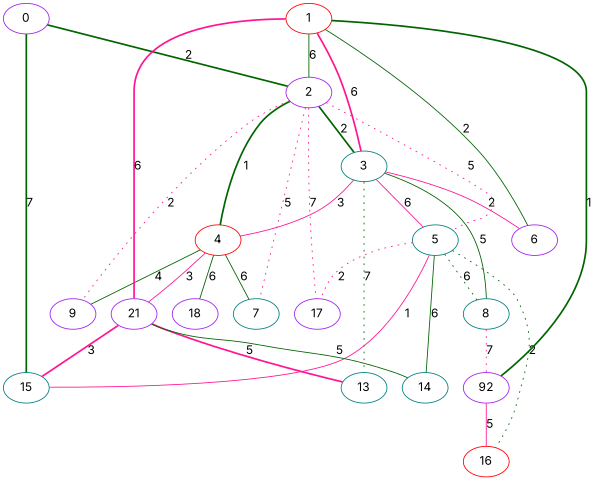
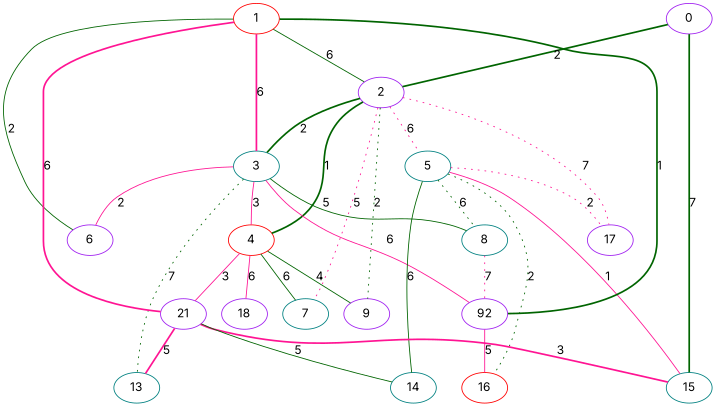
  graph {
    fontname=Inter
    node [color=purple fontname=Inter habit=5 x=5 y=3]
    edge [color=darkgreen fontname=Inter style=solid weight=6]
    0 [habit=9 x=2]
    2 [habit=10 x=4 y=5]
    15 [base=2 color=teal habit=4 y=2]
    3 [color=teal habit=2 x=7 y=6]
    4 [color=red y=6]
    5 [color=teal x=4]
    7 [color=teal habit=9 x=1 y=7]
    9
    17 [habit=3 x=2 y=2]
    1 [color=red x=6 y=7]
    6 [habit=6 x=8 y=7]
    n12 [habit=2 label=21 x=7 y=4]
    n13 [habit=7 label=92 x=3 y=8]
    8 [color=teal habit=8 y=8]
    13 [color=teal habit=1 x=10 y=4]
    14 [color=teal habit=1 x=7 y=1]
    16 [color=red habit=7 x=1 y=5]
    18 [habit=1 y=10]
    0 -- 2 [label=2 style=bold weight=2]
    0 -- 15 [label=7 style=bold weight=7]
    2 -- 3 [label=2 style=bold weight=2]
    2 -- 4 [label=1 style=bold weight=1]
-   2 -- 5 [color=deeppink label=5 style=dotted]
+   2 -- 5 [color=deeppink label=6 style=dotted]
    2 -- 7 [color=deeppink label=5 style=dotted weight=5]
-   2 -- 9 [color=deeppink label=2 style=dotted weight=2]
+   2 -- 9 [label=2 style=dotted weight=2]
    2 -- 17 [color=deeppink label=7 style=dotted weight=7]
    3 -- 4 [color=deeppink label=3 weight=3]
-   3 -- 5 [color=deeppink label=6]
+   3 -- n13 [color=deeppink label=6]
    3 -- 6 [color=deeppink label=2 weight=2]
    3 -- 8 [label=5 weight=5]
    3 -- 13 [label=7 style=dotted weight=7]
    4 -- 7 [label=6]
    4 -- 9 [label=4 weight=4]
    4 -- n12 [color=deeppink label=3 weight=3]
-   4 -- 18 [label=6]
+   4 -- 18 [color=deeppink label=6]
    5 -- 15 [color=deeppink label=1 weight=1]
    5 -- 17 [color=deeppink label=2 style=dotted weight=2]
    5 -- 8 [label=6 style=dotted]
    5 -- 14 [label=6]
    5 -- 16 [label=2 style=dotted weight=2]
    1 -- 2 [label=6]
    1 -- 3 [color=deeppink label=6 style=bold]
    1 -- 6 [label=2 weight=2]
    1 -- n12 [color=deeppink label=6 style=bold]
    1 -- n13 [label=1 style=bold weight=1]
    n12 -- 15 [color=deeppink label=3 style=bold weight=3]
    n12 -- 13 [color=deeppink label=5 style=bold weight=5]
    n12 -- 14 [label=5 weight=5]
    n13 -- 16 [color=deeppink label=5 weight=5]
    8 -- n13 [color=deeppink label=7 style=dotted weight=7]
  }
